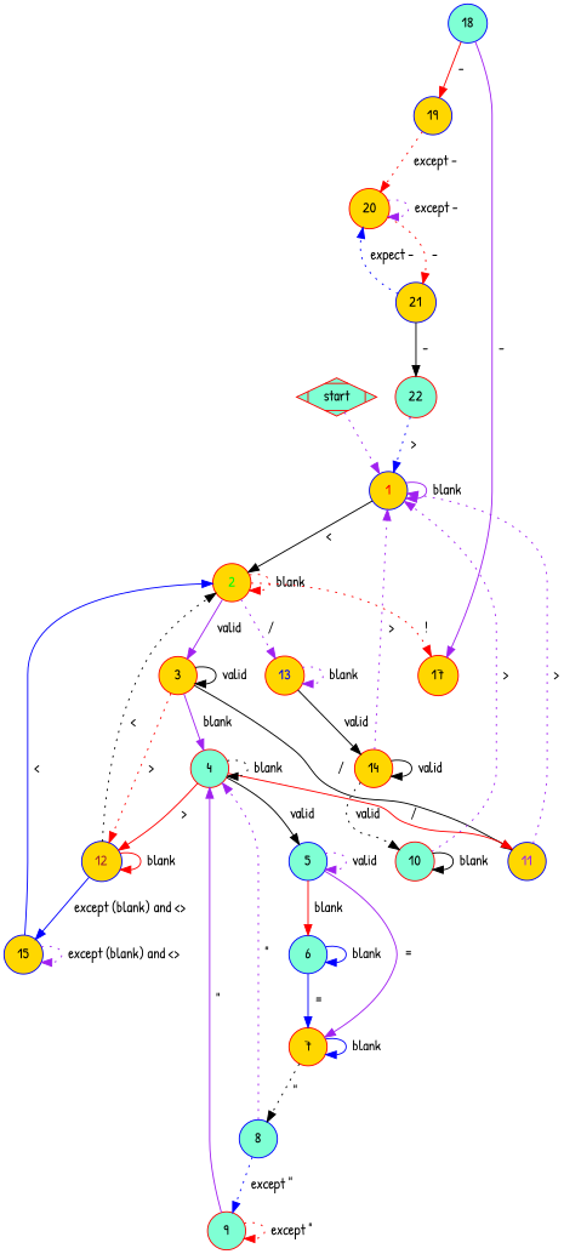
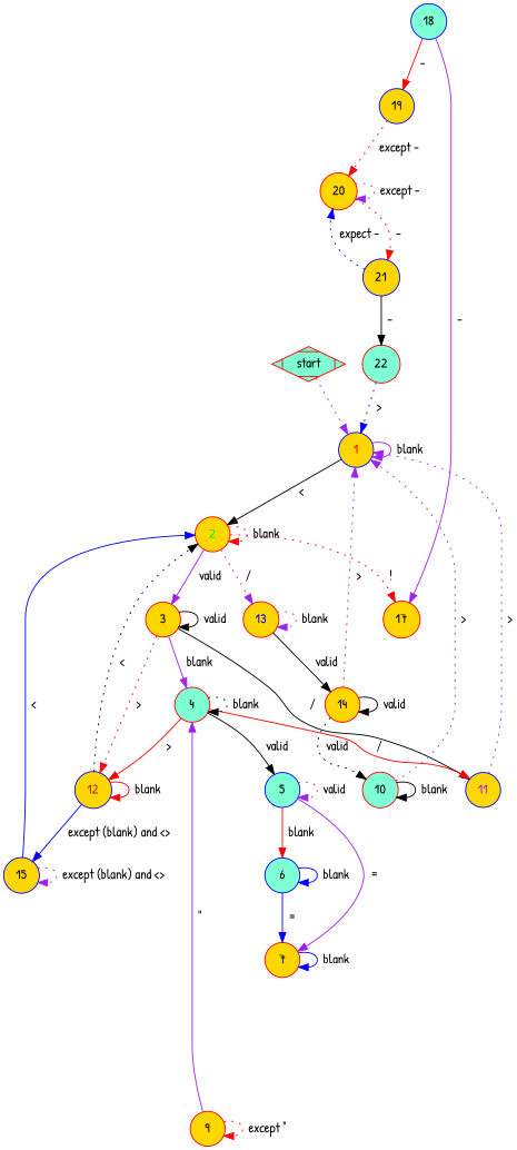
  digraph {
    fontname="Patrick Hand"
    node [color=red fillcolor=gold fontname="Patrick Hand" shape=circle style=filled]
    edge [color=purple fontname="Patrick Hand" style=solid]
    start [fillcolor=aquamarine shape=Mdiamond]
    1 [color=blue fontcolor=red]
    2 [fontcolor=green]
    13 [fontcolor=blue]
    3
    17
    14
    11 [color=blue fontcolor=purple]
    12 [color=blue fontcolor=brown]
    4 [fillcolor=aquamarine]
    15 [color=blue]
    10 [fillcolor=aquamarine]
    5 [color=blue fillcolor=aquamarine]
    6 [color=blue fillcolor=aquamarine]
    7
-   8 [color=blue fillcolor=aquamarine]
-   9 [fillcolor=aquamarine]
+   9
    18 [color=blue fillcolor=aquamarine]
    19 [color=blue]
    20
    21 [color=blue]
    22 [fillcolor=aquamarine]
    start -> 1 [style=dotted]
    1 -> 1 [label="  blank"]
    1 -> 2 [color=black label="  <"]
    2 -> 2 [color=red label="  blank" style=dotted]
    2 -> 13 [label="  /" style=dotted]
    2 -> 3 [label="  valid"]
    2 -> 17 [color=red label="  !" style=dotted]
    13 -> 13 [label="  blank" style=dotted]
    13 -> 14 [color=black label="  valid"]
    3 -> 3 [color=black label="  valid"]
    3 -> 11 [color=black label="  /"]
    3 -> 12 [color=red label=">" style=dotted]
    3 -> 4 [label="  blank"]
    14 -> 1 [label="  >" style=dotted]
    14 -> 14 [color=black label="  valid"]
    14 -> 10 [color=black label="  valid" style=dotted]
    11 -> 1 [label="  >" style=dotted]
    12 -> 2 [color=black label="  <" style=dotted]
    12 -> 12 [color=red label="  blank"]
    12 -> 15 [color=blue label="  except (blank) and <>"]
    4 -> 11 [color=red label="  /"]
    4 -> 12 [color=red label="  >"]
    4 -> 4 [color=black label="  blank" style=dotted]
    4 -> 5 [color=black label="  valid"]
    15 -> 2 [color=blue label="  <"]
    15 -> 15 [label="  except (blank) and <>" style=dotted]
    10 -> 1 [label="  >" style=dotted]
    10 -> 10 [color=black label="  blank"]
    5 -> 5 [label="  valid" style=dotted]
    5 -> 6 [color=red label="  blank"]
    5 -> 7 [label="  ="]
    6 -> 6 [color=blue label="  blank"]
    6 -> 7 [color=blue label="  ="]
    7 -> 7 [color=blue label="  blank"]
-   7 -> 8 [color=black label="  \"" style=dotted]
-   8 -> 4 [label="  \"" style=dotted]
-   8 -> 9 [color=blue label="  except \"" style=dotted]
    9 -> 4 [label="  \""]
    9 -> 9 [color=red label="  except \"" style=dotted]
    18 -> 17 [label="  -"]
    18 -> 19 [color=red label="  -"]
    19 -> 20 [color=red label="  except - " style=dotted]
    20 -> 20 [label="  except - " style=dotted]
    20 -> 21 [color=red label="  - " style=dotted]
    21 -> 20 [color=blue label="  expect - " style=dotted]
    21 -> 22 [color=black label="  - "]
    22 -> 1 [color=blue label="  >" style=dotted]
  }
